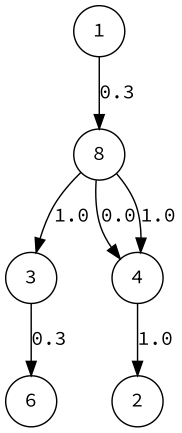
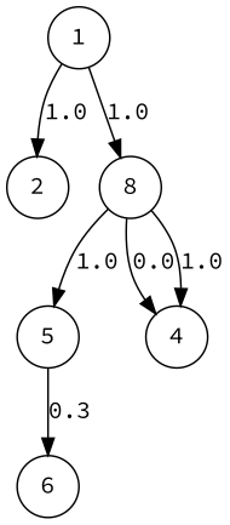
  digraph {
    fontname="Source Code Pro"
    node [fontname="Source Code Pro" shape=circle]
    edge [fontname="Source Code Pro"]
    1
    2
    n3 [label=8]
-   5 [label=3]
+   5
    4
    6
-   4 -> 2 [label=1.0]
-   1 -> n3 [label=0.3]
+   1 -> 2 [label=1.0]
+   1 -> n3 [label=1.0]
    n3 -> 5 [label=1.0]
    n3 -> 4 [label=0.0]
    n3 -> 4 [label=1.0]
    5 -> 6 [label=0.3]
  }
